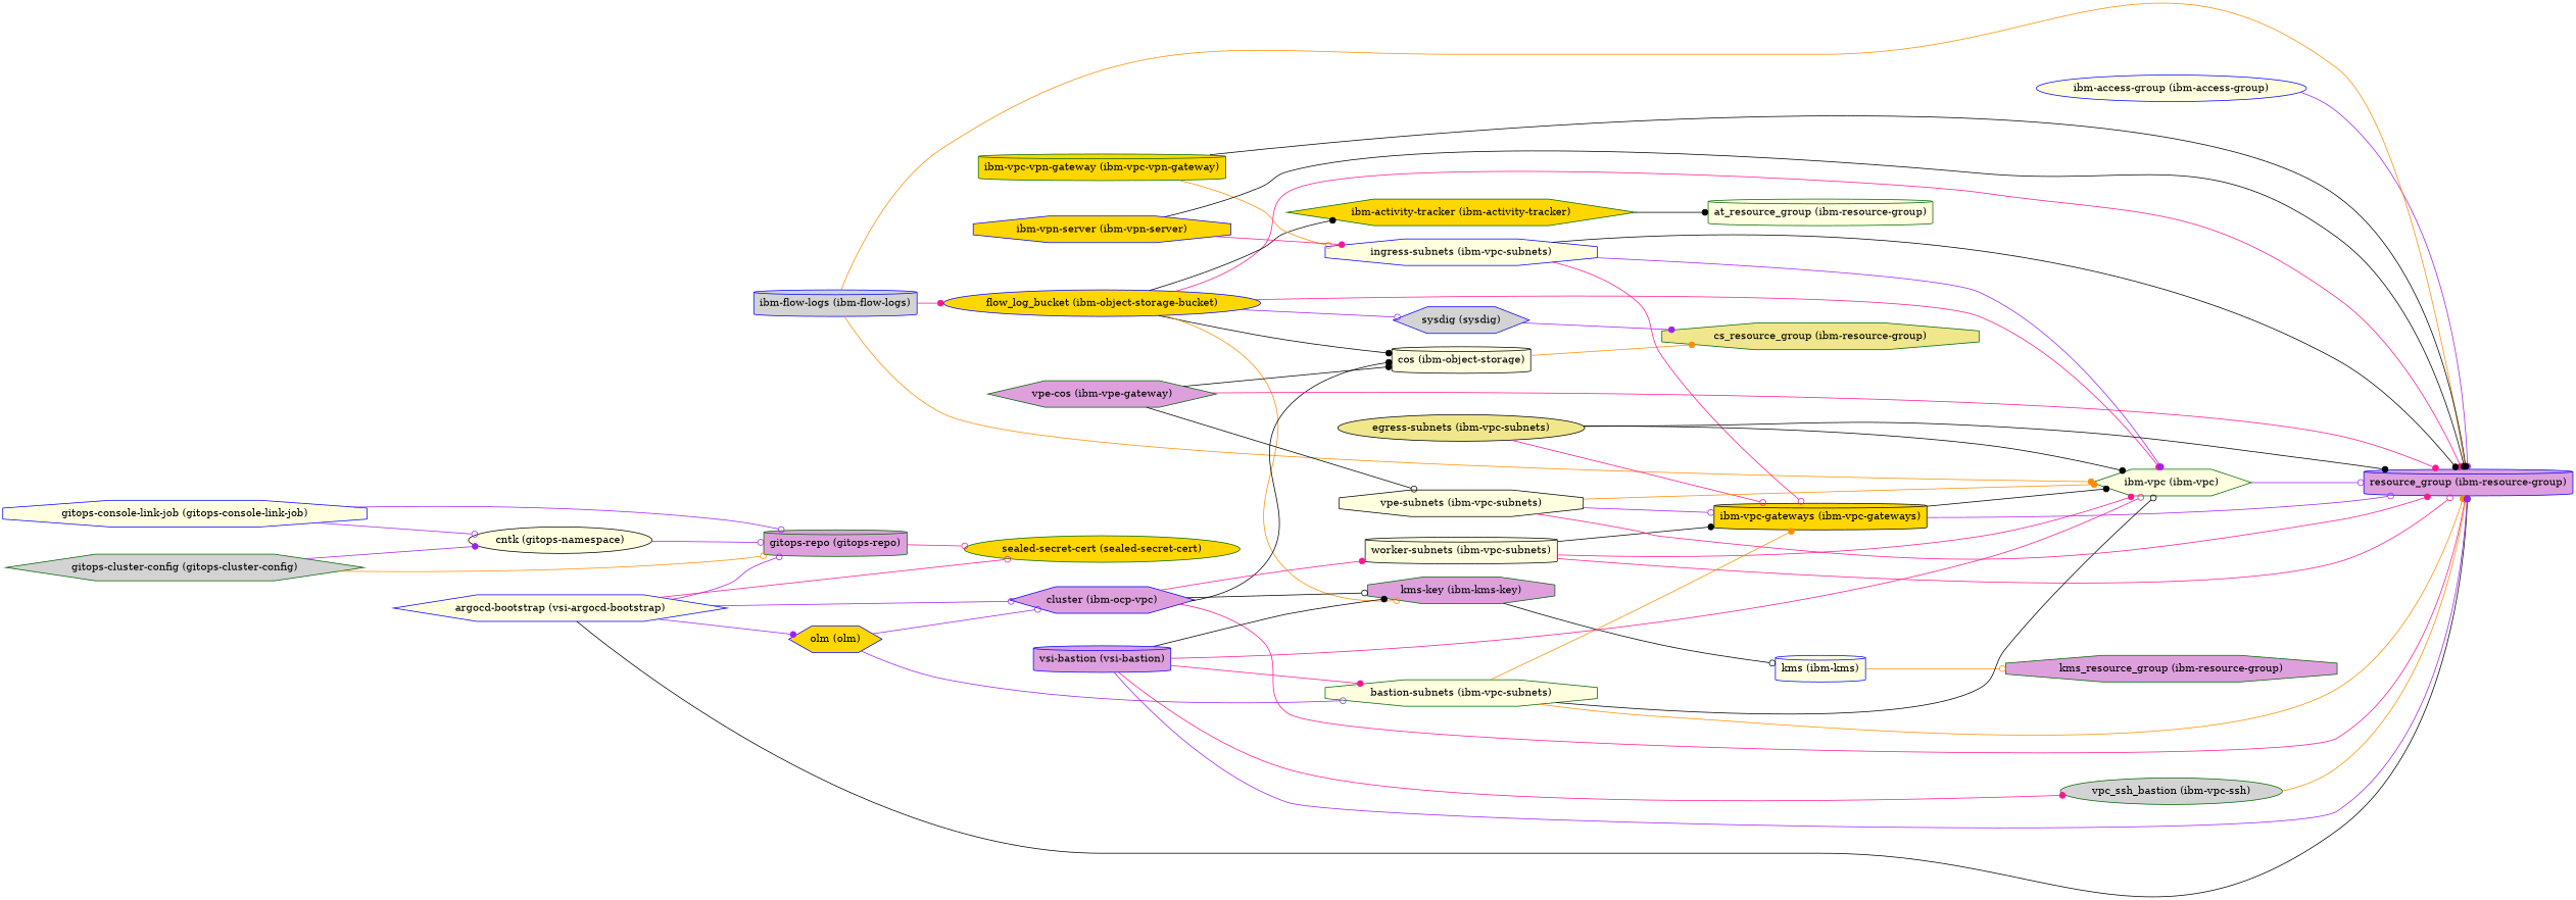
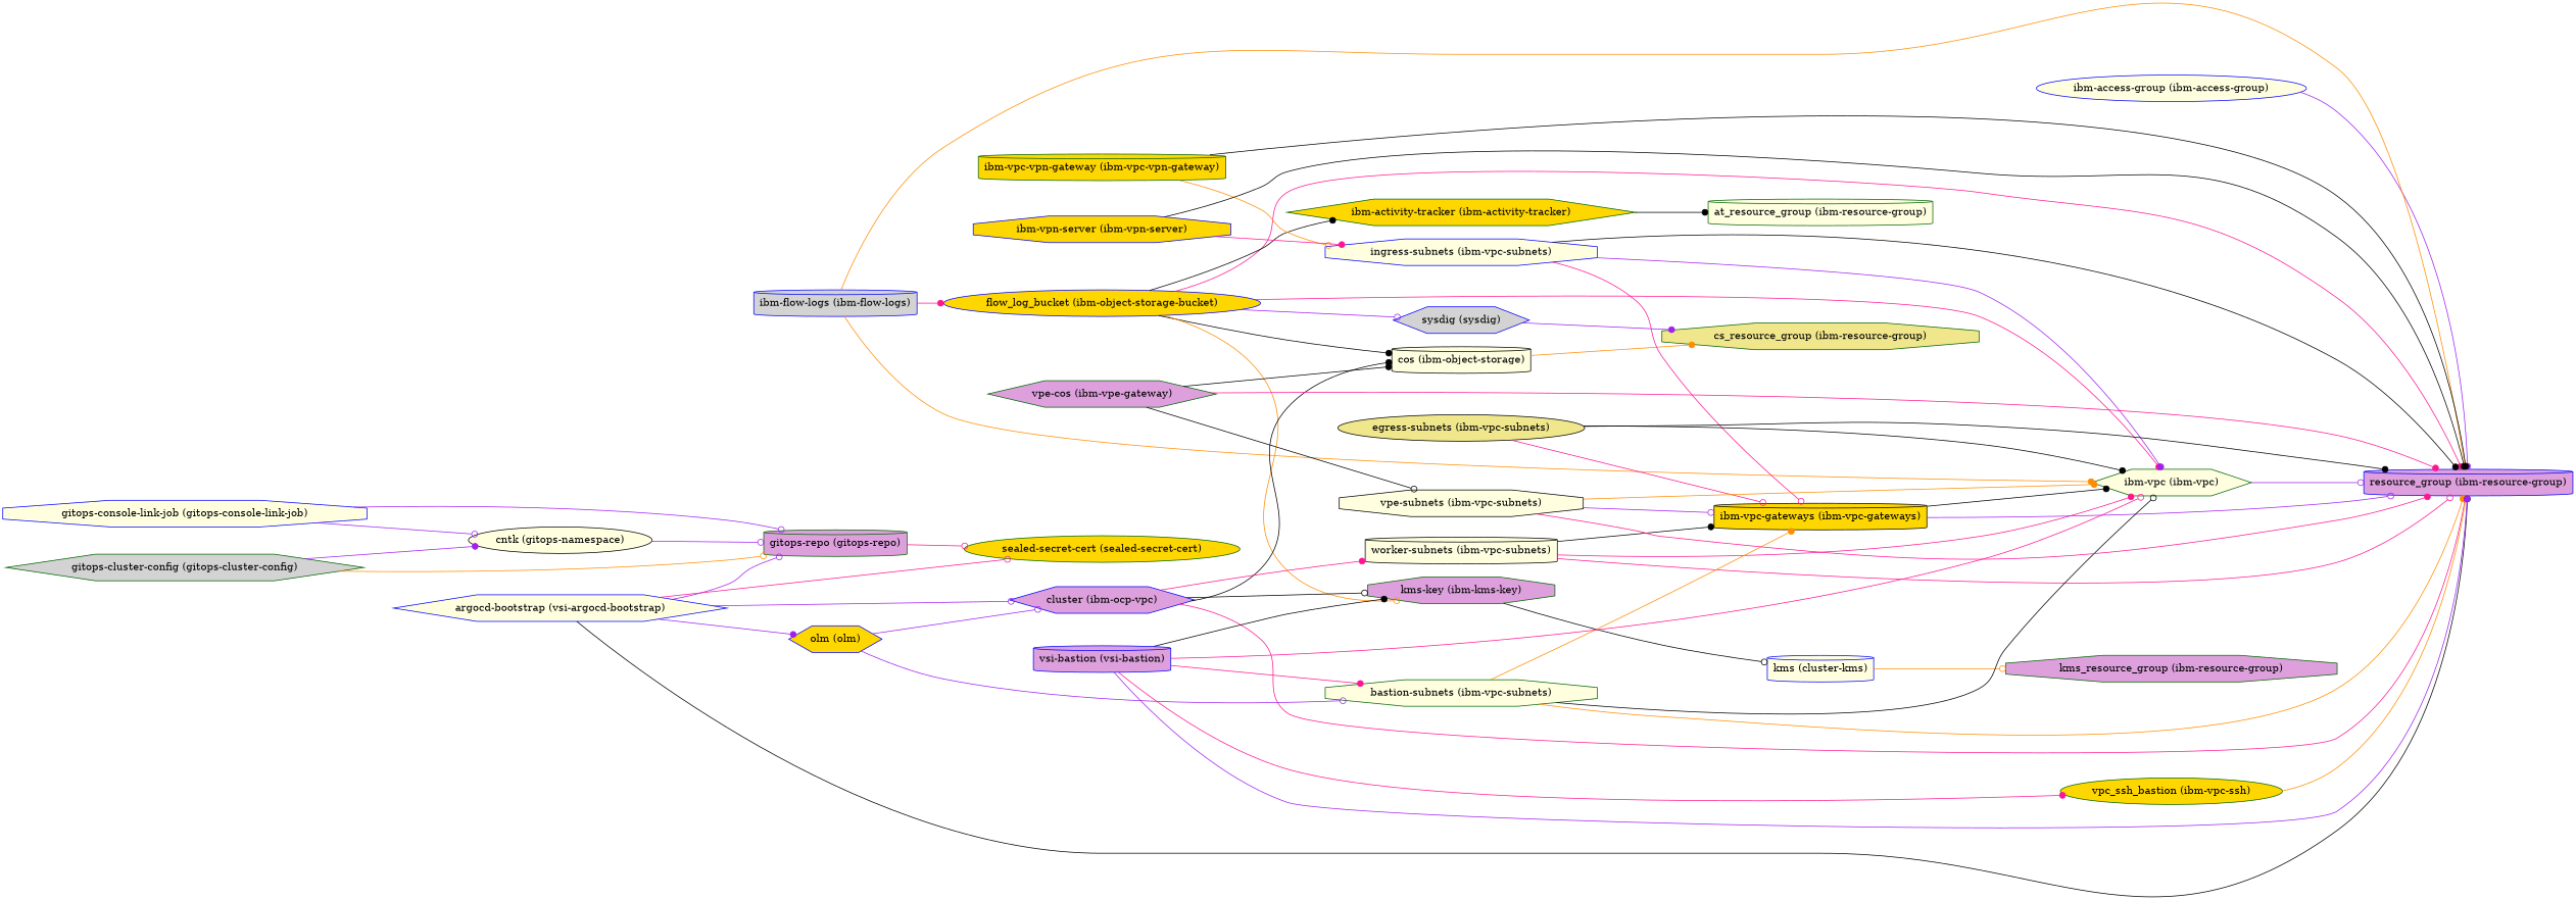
  digraph {
    rankdir=LR
    node [color=darkgreen fillcolor=lightyellow shape=cylinder style=filled]
    edge [arrowhead=dot color=black]
    "gitops-cluster-config (gitops-cluster-config)" [fillcolor=lightgrey shape=hexagon]
    "gitops-repo (gitops-repo)" [fillcolor=plum]
    "cntk (gitops-namespace)" [color=black shape=ellipse]
    "sealed-secret-cert (sealed-secret-cert)" [fillcolor=gold shape=ellipse]
    "gitops-console-link-job (gitops-console-link-job)" [color=blue shape=octagon]
    "ibm-access-group (ibm-access-group)" [color=blue shape=ellipse]
    "resource_group (ibm-resource-group)" [color=blue fillcolor=plum]
    "ibm-activity-tracker (ibm-activity-tracker)" [fillcolor=gold shape=hexagon]
    "at_resource_group (ibm-resource-group)"
    "ibm-flow-logs (ibm-flow-logs)" [color=blue fillcolor=lightgrey]
    "flow_log_bucket (ibm-object-storage-bucket)" [color=blue fillcolor=gold shape=ellipse]
    "ibm-vpc (ibm-vpc)" [shape=hexagon]
    "cos (ibm-object-storage)" [color=black]
    "kms-key (ibm-kms-key)" [fillcolor=plum shape=octagon]
    "sysdig (sysdig)" [color=blue fillcolor=lightgrey shape=hexagon]
    "cs_resource_group (ibm-resource-group)" [fillcolor=khaki shape=octagon]
-   "kms (ibm-kms)" [color=blue]
+   "kms (ibm-kms)" [color=blue label="kms (cluster-kms)"]
    "kms_resource_group (ibm-resource-group)" [fillcolor=plum shape=octagon]
    "cluster (ibm-ocp-vpc)" [color=blue fillcolor=plum shape=hexagon]
    "worker-subnets (ibm-vpc-subnets)" [color=black]
    "ibm-vpc-gateways (ibm-vpc-gateways)" [color=black fillcolor=gold]
-   "vpc_ssh_bastion (ibm-vpc-ssh)" [fillcolor=lightgrey shape=ellipse]
+   "vpc_ssh_bastion (ibm-vpc-ssh)" [fillcolor=gold shape=ellipse]
    "ingress-subnets (ibm-vpc-subnets)" [color=blue shape=octagon]
    "bastion-subnets (ibm-vpc-subnets)" [shape=octagon]
    "egress-subnets (ibm-vpc-subnets)" [color=black fillcolor=khaki shape=ellipse]
    "vpe-subnets (ibm-vpc-subnets)" [color=black shape=octagon]
    "ibm-vpc-vpn-gateway (ibm-vpc-vpn-gateway)" [fillcolor=gold]
    "vpe-cos (ibm-vpe-gateway)" [fillcolor=plum shape=hexagon]
    "ibm-vpn-server (ibm-vpn-server)" [color=blue fillcolor=gold shape=octagon]
    "argocd-bootstrap (vsi-argocd-bootstrap)" [color=blue shape=hexagon]
    "olm (olm)" [color=blue fillcolor=gold shape=hexagon]
    "vsi-bastion (vsi-bastion)" [color=blue fillcolor=plum]
    "gitops-cluster-config (gitops-cluster-config)" -> "gitops-repo (gitops-repo)" [arrowhead=odot color=darkorange]
    "gitops-cluster-config (gitops-cluster-config)" -> "cntk (gitops-namespace)" [color=purple]
    "gitops-repo (gitops-repo)" -> "sealed-secret-cert (sealed-secret-cert)" [arrowhead=odot color=deeppink]
    "cntk (gitops-namespace)" -> "gitops-repo (gitops-repo)" [arrowhead=odot color=purple]
    "gitops-console-link-job (gitops-console-link-job)" -> "gitops-repo (gitops-repo)" [arrowhead=odot color=purple]
    "gitops-console-link-job (gitops-console-link-job)" -> "cntk (gitops-namespace)" [arrowhead=odot color=purple]
    "ibm-access-group (ibm-access-group)" -> "resource_group (ibm-resource-group)" [color=purple]
    "ibm-activity-tracker (ibm-activity-tracker)" -> "at_resource_group (ibm-resource-group)"
    "ibm-flow-logs (ibm-flow-logs)" -> "resource_group (ibm-resource-group)" [arrowhead=odot color=darkorange]
    "ibm-flow-logs (ibm-flow-logs)" -> "flow_log_bucket (ibm-object-storage-bucket)" [color=deeppink]
    "ibm-flow-logs (ibm-flow-logs)" -> "ibm-vpc (ibm-vpc)" [color=darkorange]
    "flow_log_bucket (ibm-object-storage-bucket)" -> "resource_group (ibm-resource-group)" [color=deeppink]
    "flow_log_bucket (ibm-object-storage-bucket)" -> "ibm-activity-tracker (ibm-activity-tracker)"
    "flow_log_bucket (ibm-object-storage-bucket)" -> "ibm-vpc (ibm-vpc)" [color=deeppink]
    "flow_log_bucket (ibm-object-storage-bucket)" -> "cos (ibm-object-storage)"
    "flow_log_bucket (ibm-object-storage-bucket)" -> "kms-key (ibm-kms-key)" [arrowhead=odot color=darkorange]
    "flow_log_bucket (ibm-object-storage-bucket)" -> "sysdig (sysdig)" [arrowhead=odot color=purple]
    "ibm-vpc (ibm-vpc)" -> "resource_group (ibm-resource-group)" [arrowhead=odot color=purple]
    "cos (ibm-object-storage)" -> "cs_resource_group (ibm-resource-group)" [color=darkorange]
    "kms-key (ibm-kms-key)" -> "kms (ibm-kms)" [arrowhead=odot]
    "sysdig (sysdig)" -> "cs_resource_group (ibm-resource-group)" [color=purple]
    "kms (ibm-kms)" -> "kms_resource_group (ibm-resource-group)" [arrowhead=odot color=darkorange]
    "cluster (ibm-ocp-vpc)" -> "resource_group (ibm-resource-group)" [color=deeppink]
    "cluster (ibm-ocp-vpc)" -> "cos (ibm-object-storage)"
    "cluster (ibm-ocp-vpc)" -> "kms-key (ibm-kms-key)" [arrowhead=odot]
    "cluster (ibm-ocp-vpc)" -> "worker-subnets (ibm-vpc-subnets)" [color=deeppink]
    "worker-subnets (ibm-vpc-subnets)" -> "resource_group (ibm-resource-group)" [arrowhead=odot color=deeppink]
    "worker-subnets (ibm-vpc-subnets)" -> "ibm-vpc (ibm-vpc)" [color=deeppink]
    "worker-subnets (ibm-vpc-subnets)" -> "ibm-vpc-gateways (ibm-vpc-gateways)"
    "ibm-vpc-gateways (ibm-vpc-gateways)" -> "resource_group (ibm-resource-group)" [arrowhead=odot color=purple]
    "ibm-vpc-gateways (ibm-vpc-gateways)" -> "ibm-vpc (ibm-vpc)"
    "vpc_ssh_bastion (ibm-vpc-ssh)" -> "resource_group (ibm-resource-group)" [color=darkorange]
    "ingress-subnets (ibm-vpc-subnets)" -> "resource_group (ibm-resource-group)"
    "ingress-subnets (ibm-vpc-subnets)" -> "ibm-vpc (ibm-vpc)" [color=purple]
    "ingress-subnets (ibm-vpc-subnets)" -> "ibm-vpc-gateways (ibm-vpc-gateways)" [arrowhead=odot color=deeppink]
    "bastion-subnets (ibm-vpc-subnets)" -> "resource_group (ibm-resource-group)" [color=darkorange]
    "bastion-subnets (ibm-vpc-subnets)" -> "ibm-vpc (ibm-vpc)" [arrowhead=odot]
    "bastion-subnets (ibm-vpc-subnets)" -> "ibm-vpc-gateways (ibm-vpc-gateways)" [color=darkorange]
    "egress-subnets (ibm-vpc-subnets)" -> "resource_group (ibm-resource-group)"
    "egress-subnets (ibm-vpc-subnets)" -> "ibm-vpc (ibm-vpc)"
    "egress-subnets (ibm-vpc-subnets)" -> "ibm-vpc-gateways (ibm-vpc-gateways)" [arrowhead=odot color=deeppink]
    "vpe-subnets (ibm-vpc-subnets)" -> "resource_group (ibm-resource-group)" [color=deeppink]
    "vpe-subnets (ibm-vpc-subnets)" -> "ibm-vpc (ibm-vpc)" [color=darkorange]
    "vpe-subnets (ibm-vpc-subnets)" -> "ibm-vpc-gateways (ibm-vpc-gateways)" [arrowhead=odot color=purple]
    "ibm-vpc-vpn-gateway (ibm-vpc-vpn-gateway)" -> "resource_group (ibm-resource-group)"
    "ibm-vpc-vpn-gateway (ibm-vpc-vpn-gateway)" -> "ingress-subnets (ibm-vpc-subnets)" [arrowhead=odot color=darkorange]
    "vpe-cos (ibm-vpe-gateway)" -> "resource_group (ibm-resource-group)" [color=deeppink]
    "vpe-cos (ibm-vpe-gateway)" -> "cos (ibm-object-storage)"
    "vpe-cos (ibm-vpe-gateway)" -> "vpe-subnets (ibm-vpc-subnets)" [arrowhead=odot]
    "ibm-vpn-server (ibm-vpn-server)" -> "resource_group (ibm-resource-group)"
    "ibm-vpn-server (ibm-vpn-server)" -> "ingress-subnets (ibm-vpc-subnets)" [color=deeppink]
    "argocd-bootstrap (vsi-argocd-bootstrap)" -> "gitops-repo (gitops-repo)" [arrowhead=odot color=purple]
    "argocd-bootstrap (vsi-argocd-bootstrap)" -> "sealed-secret-cert (sealed-secret-cert)" [arrowhead=odot color=deeppink]
    "argocd-bootstrap (vsi-argocd-bootstrap)" -> "resource_group (ibm-resource-group)" [arrowhead=odot]
    "argocd-bootstrap (vsi-argocd-bootstrap)" -> "cluster (ibm-ocp-vpc)" [arrowhead=odot color=purple]
    "argocd-bootstrap (vsi-argocd-bootstrap)" -> "olm (olm)" [color=purple]
    "olm (olm)" -> "cluster (ibm-ocp-vpc)" [arrowhead=odot color=purple]
    "olm (olm)" -> "bastion-subnets (ibm-vpc-subnets)" [arrowhead=odot color=purple]
    "vsi-bastion (vsi-bastion)" -> "resource_group (ibm-resource-group)" [color=purple]
    "vsi-bastion (vsi-bastion)" -> "ibm-vpc (ibm-vpc)" [arrowhead=odot color=deeppink]
    "vsi-bastion (vsi-bastion)" -> "kms-key (ibm-kms-key)"
    "vsi-bastion (vsi-bastion)" -> "vpc_ssh_bastion (ibm-vpc-ssh)" [color=deeppink]
    "vsi-bastion (vsi-bastion)" -> "bastion-subnets (ibm-vpc-subnets)" [color=deeppink]
  }
